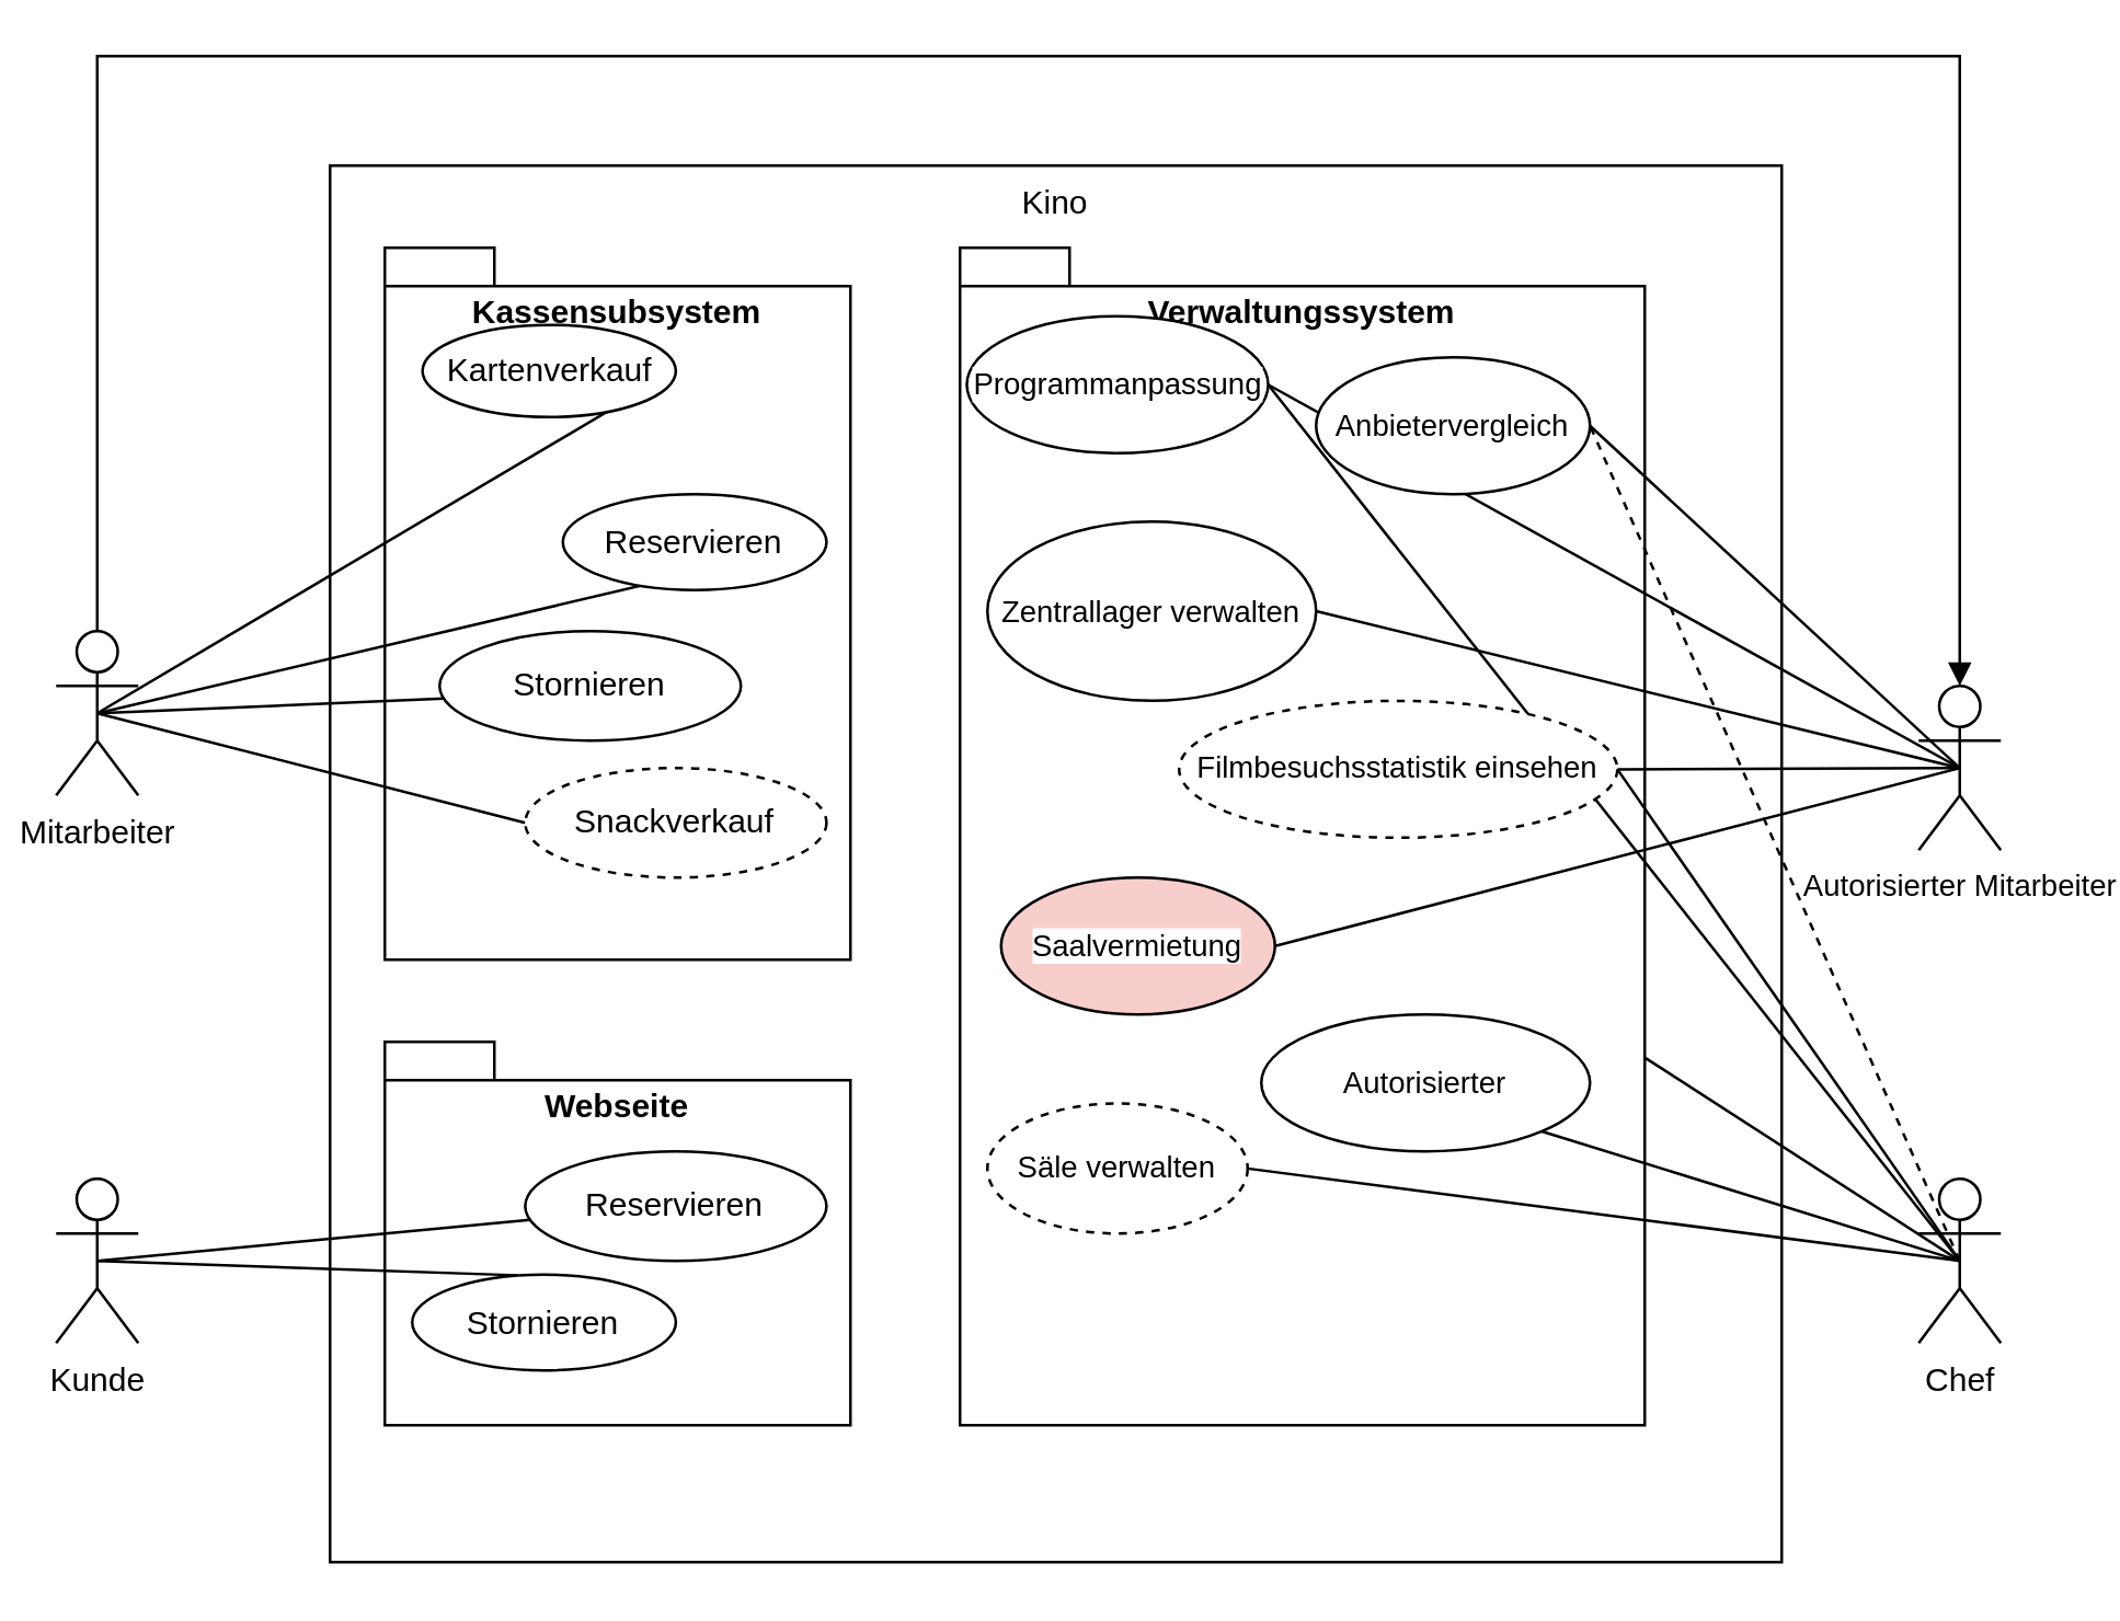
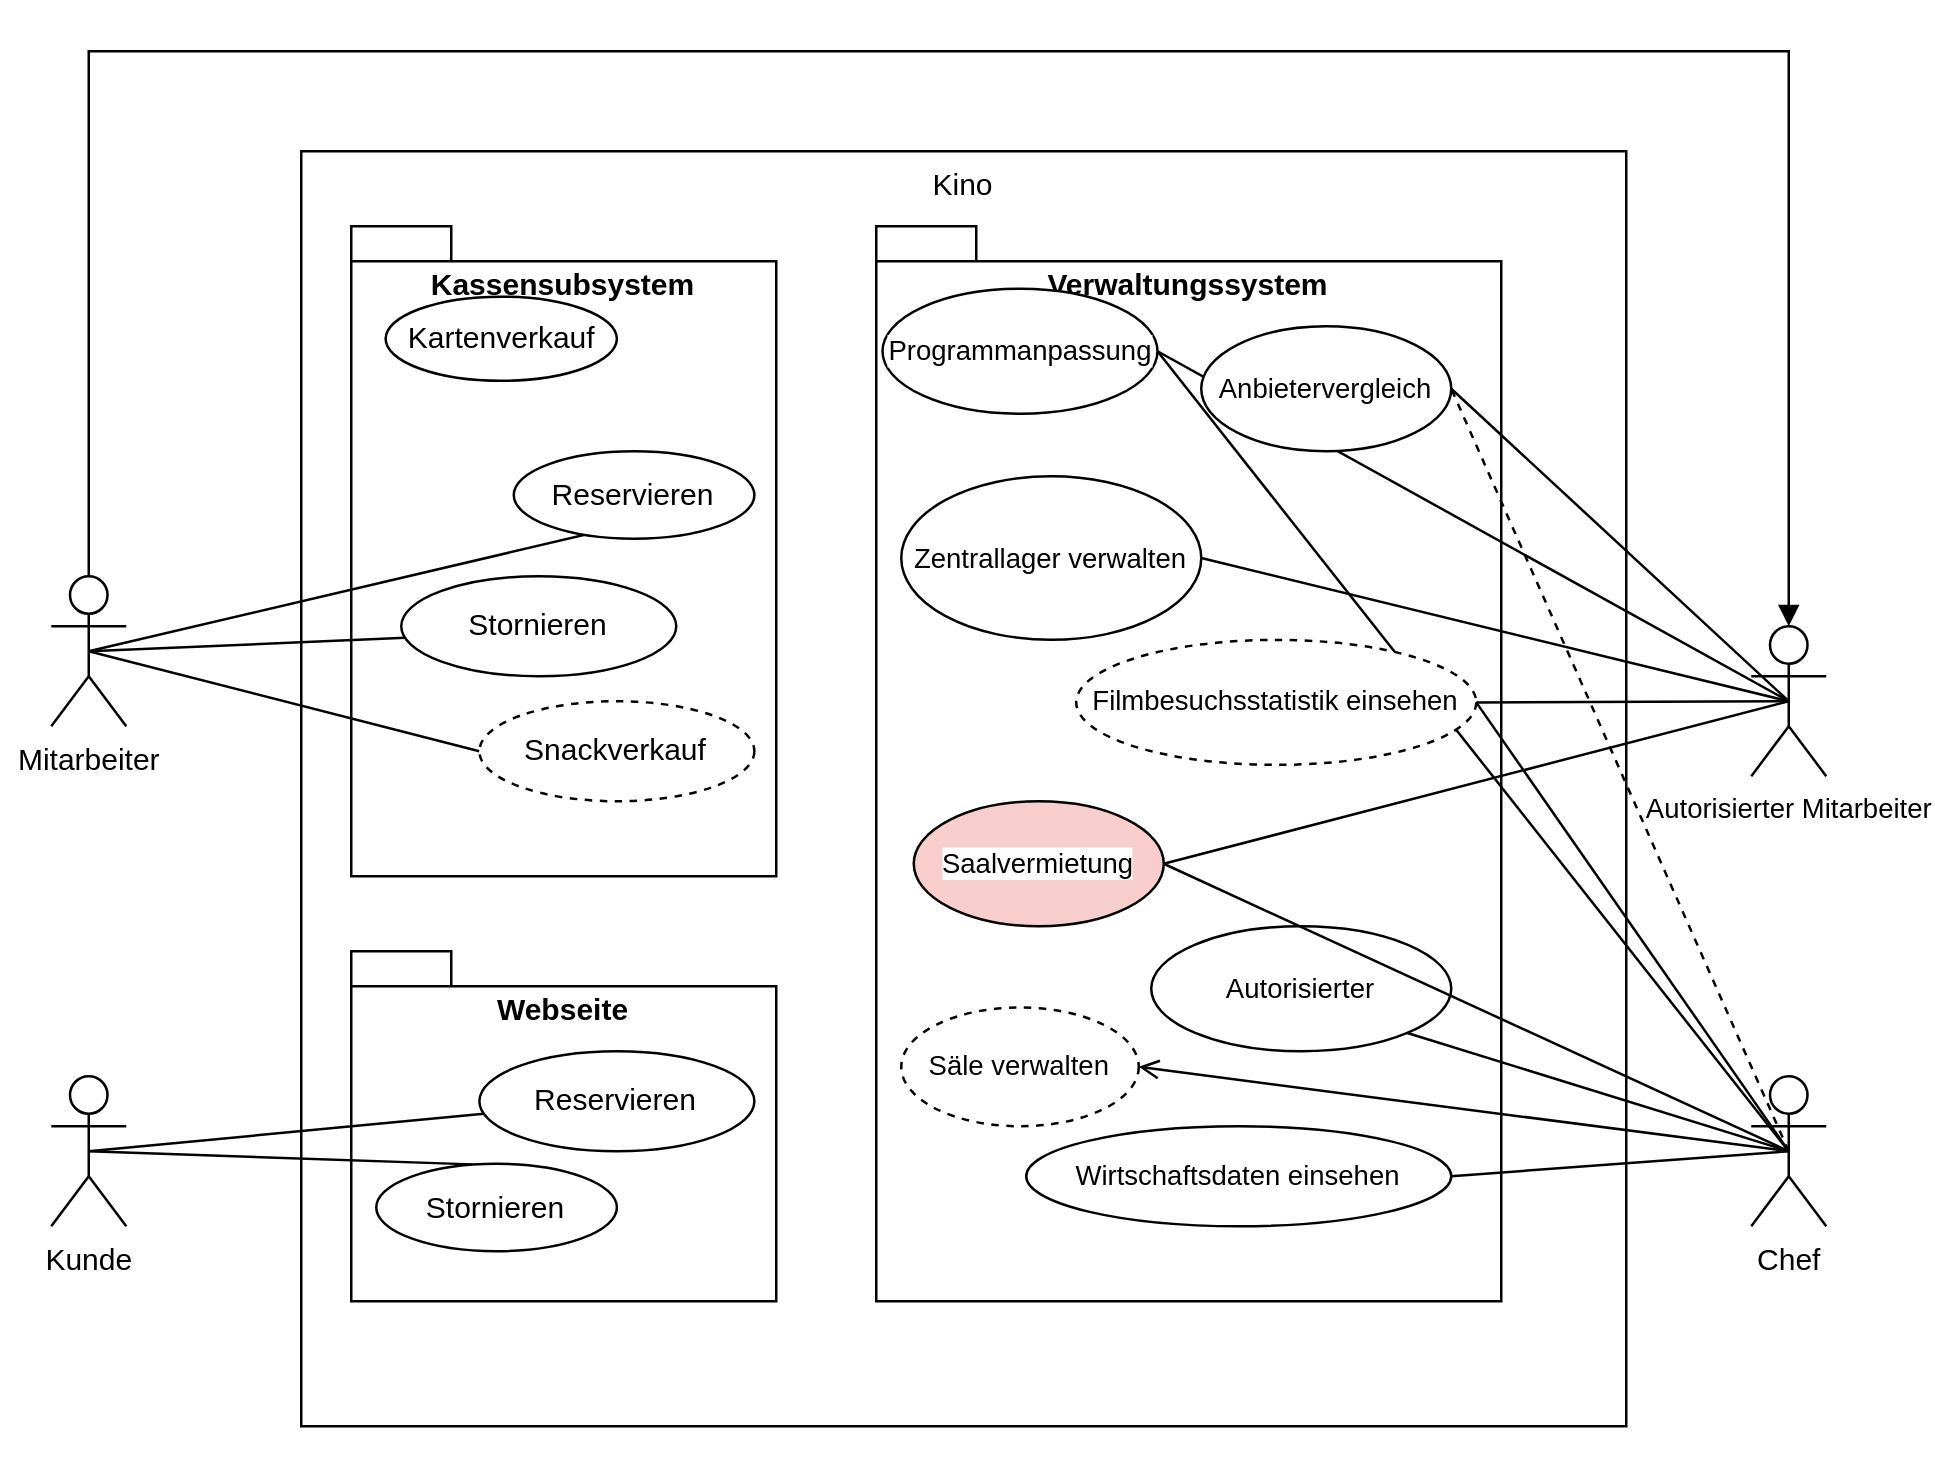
  <mxCell id="0" />
  <mxCell id="1" parent="0" />
  <mxCell id="2" style="edgeStyle=orthogonalEdgeStyle;rounded=0;orthogonalLoop=1;jettySize=auto;html=1;exitX=0.5;exitY=0;exitDx=0;exitDy=0;exitPerimeter=0;strokeColor=default;align=center;verticalAlign=middle;fontFamily=Helvetica;fontSize=11;fontColor=default;labelBackgroundColor=default;endArrow=block;endFill=1;entryX=0.5;entryY=0;entryDx=0;entryDy=0;entryPerimeter=0;" edge="1" parent="1" source="19" target="17"><mxGeometry relative="1" as="geometry"><mxPoint x="715" y="280" as="targetPoint" /><mxPoint x="35" y="180" as="sourcePoint" /><Array as="points"><mxPoint x="35" y="20" /><mxPoint x="715" y="20" /></Array></mxGeometry></mxCell>
  <mxCell id="3" value="Kino" style="html=1;whiteSpace=wrap;verticalAlign=top;" vertex="1" parent="1"><mxGeometry x="120" y="60" width="530" height="510" as="geometry" /></mxCell>
  <mxCell id="4" value="Kassensubsystem" style="shape=folder;fontStyle=1;spacingTop=10;tabWidth=40;tabHeight=14;tabPosition=left;html=1;whiteSpace=wrap;verticalAlign=top;" vertex="1" parent="1"><mxGeometry x="140" y="90" width="170" height="260" as="geometry" /></mxCell>
  <mxCell id="5" value="Kunde" style="shape=umlActor;verticalLabelPosition=bottom;verticalAlign=top;html=1;" vertex="1" parent="1"><mxGeometry x="20" y="430" width="30" height="60" as="geometry" /></mxCell>
  <mxCell id="6" value="Chef" style="shape=umlActor;verticalLabelPosition=bottom;verticalAlign=top;html=1;" vertex="1" parent="1"><mxGeometry x="700" y="430" width="30" height="60" as="geometry" /></mxCell>
  <mxCell id="7" value="Webseite" style="shape=folder;fontStyle=1;spacingTop=10;tabWidth=40;tabHeight=14;tabPosition=left;html=1;whiteSpace=wrap;verticalAlign=top;" vertex="1" parent="1"><mxGeometry x="140" y="380" width="170" height="140" as="geometry" /></mxCell>
  <mxCell id="8" value="Reservieren" style="ellipse;whiteSpace=wrap;html=1;" vertex="1" parent="1"><mxGeometry x="191.25" y="420" width="110" height="40" as="geometry" /></mxCell>
  <mxCell id="9" value="Stornieren" style="ellipse;whiteSpace=wrap;html=1;" vertex="1" parent="1"><mxGeometry x="150" y="465" width="96.25" height="35" as="geometry" /></mxCell>
  <mxCell id="10" style="edgeStyle=none;rounded=0;orthogonalLoop=1;jettySize=auto;html=1;exitX=0.5;exitY=0.5;exitDx=0;exitDy=0;exitPerimeter=0;entryX=0.398;entryY=0.007;entryDx=0;entryDy=0;strokeColor=default;align=center;verticalAlign=middle;fontFamily=Helvetica;fontSize=11;fontColor=default;labelBackgroundColor=default;endArrow=none;endFill=0;entryPerimeter=0;" edge="1" parent="1" source="5" target="9"><mxGeometry relative="1" as="geometry" /></mxCell>
  <mxCell id="11" style="edgeStyle=none;rounded=0;orthogonalLoop=1;jettySize=auto;html=1;exitX=0.5;exitY=0.5;exitDx=0;exitDy=0;exitPerimeter=0;strokeColor=default;align=center;verticalAlign=middle;fontFamily=Helvetica;fontSize=11;fontColor=default;labelBackgroundColor=default;endArrow=none;endFill=0;" edge="1" parent="1" source="5" target="8"><mxGeometry relative="1" as="geometry" /></mxCell>
  <mxCell id="12" style="edgeStyle=none;rounded=0;orthogonalLoop=1;jettySize=auto;html=1;exitX=0.5;exitY=0.5;exitDx=0;exitDy=0;exitPerimeter=0;entryX=1;entryY=0.5;entryDx=0;entryDy=0;strokeColor=default;align=center;verticalAlign=middle;fontFamily=Helvetica;fontSize=11;fontColor=default;labelBackgroundColor=default;endArrow=none;endFill=0;" edge="1" parent="1" source="19" target="25"><mxGeometry relative="1" as="geometry" /></mxCell>
- <mxCell id="13" style="rounded=0;orthogonalLoop=1;jettySize=auto;html=1;exitX=0.5;exitY=0.5;exitDx=0;exitDy=0;exitPerimeter=0;entryX=1;entryY=0.5;entryDx=0;entryDy=0;endArrow=none;endFill=0;" edge="1" parent="1" source="19" target="24"><mxGeometry relative="1" as="geometry" /></mxCell>
  <mxCell id="14" style="edgeStyle=none;rounded=0;orthogonalLoop=1;jettySize=auto;html=1;exitX=0.5;exitY=0.5;exitDx=0;exitDy=0;exitPerimeter=0;entryX=1;entryY=0.5;entryDx=0;entryDy=0;strokeColor=default;align=center;verticalAlign=middle;fontFamily=Helvetica;fontSize=11;fontColor=default;labelBackgroundColor=default;endArrow=none;endFill=0;" edge="1" parent="1" source="19" target="23"><mxGeometry relative="1" as="geometry" /></mxCell>
  <mxCell id="15" value="Verwaltungssystem" style="shape=folder;fontStyle=1;spacingTop=10;tabWidth=40;tabHeight=14;tabPosition=left;html=1;whiteSpace=wrap;verticalAlign=top;" vertex="1" parent="1"><mxGeometry x="350" y="90" width="250" height="430" as="geometry" /></mxCell>
  <mxCell id="16" style="edgeStyle=none;rounded=0;orthogonalLoop=1;jettySize=auto;html=1;exitX=0.5;exitY=0.5;exitDx=0;exitDy=0;exitPerimeter=0;entryX=1;entryY=0.5;entryDx=0;entryDy=0;strokeColor=default;align=center;verticalAlign=middle;fontFamily=Helvetica;fontSize=11;fontColor=default;labelBackgroundColor=default;endArrow=none;endFill=0;" edge="1" parent="1" source="17" target="41"><mxGeometry relative="1" as="geometry" /></mxCell>
  <mxCell id="17" value="Autorisierter Mitarbeiter" style="shape=umlActor;verticalLabelPosition=bottom;verticalAlign=top;html=1;fontFamily=Helvetica;fontSize=11;fontColor=default;labelBackgroundColor=default;" vertex="1" parent="1"><mxGeometry x="700" y="250" width="30" height="60" as="geometry" /></mxCell>
  <mxCell id="18" style="edgeStyle=none;rounded=0;orthogonalLoop=1;jettySize=auto;html=1;exitX=0.5;exitY=0.5;exitDx=0;exitDy=0;exitPerimeter=0;entryX=0;entryY=0.5;entryDx=0;entryDy=0;strokeColor=default;align=center;verticalAlign=middle;fontFamily=Helvetica;fontSize=11;fontColor=default;labelBackgroundColor=default;endArrow=none;endFill=0;" edge="1" parent="1" source="19" target="37"><mxGeometry relative="1" as="geometry" /></mxCell>
  <mxCell id="19" value="Mitarbeiter" style="shape=umlActor;verticalLabelPosition=bottom;verticalAlign=top;html=1;" vertex="1" parent="1"><mxGeometry x="20" y="230" width="30" height="60" as="geometry" /></mxCell>
  <mxCell id="20" style="edgeStyle=none;rounded=0;orthogonalLoop=1;jettySize=auto;html=1;exitX=1;exitY=0.5;exitDx=0;exitDy=0;entryX=0.5;entryY=0.5;entryDx=0;entryDy=0;entryPerimeter=0;strokeColor=default;align=center;verticalAlign=middle;fontFamily=Helvetica;fontSize=11;fontColor=default;labelBackgroundColor=default;endArrow=none;endFill=0;" edge="1" parent="1" source="26" target="17"><mxGeometry relative="1" as="geometry" /></mxCell>
  <mxCell id="21" style="edgeStyle=none;rounded=0;orthogonalLoop=1;jettySize=auto;html=1;exitX=1;exitY=0.5;exitDx=0;exitDy=0;entryX=0.5;entryY=0.5;entryDx=0;entryDy=0;entryPerimeter=0;strokeColor=default;align=center;verticalAlign=middle;fontFamily=Helvetica;fontSize=11;fontColor=default;labelBackgroundColor=default;endArrow=none;endFill=0;" edge="1" parent="1" source="34" target="17"><mxGeometry relative="1" as="geometry" /></mxCell>
+ <mxCell id="22" style="edgeStyle=none;rounded=0;orthogonalLoop=1;jettySize=auto;html=1;exitX=1;exitY=0.5;exitDx=0;exitDy=0;entryX=0.5;entryY=0.5;entryDx=0;entryDy=0;entryPerimeter=0;strokeColor=default;align=center;verticalAlign=middle;fontFamily=Helvetica;fontSize=11;fontColor=default;labelBackgroundColor=default;endArrow=none;endFill=0;" edge="1" parent="1" source="27" target="6"><mxGeometry relative="1" as="geometry" /></mxCell>
  <mxCell id="23" value="Reservieren" style="ellipse;whiteSpace=wrap;html=1;" vertex="1" parent="1"><mxGeometry x="205" y="180" width="96.25" height="35" as="geometry" /></mxCell>
  <mxCell id="24" value="Kartenverkauf" style="ellipse;whiteSpace=wrap;html=1;" vertex="1" parent="1"><mxGeometry x="153.75" y="118.18" width="92.5" height="33.64" as="geometry" /></mxCell>
  <mxCell id="25" value="Stornieren" style="ellipse;whiteSpace=wrap;html=1;" vertex="1" parent="1"><mxGeometry x="160" y="230" width="110" height="40" as="geometry" /></mxCell>
  <mxCell id="26" value="Programmanpassung" style="ellipse;whiteSpace=wrap;html=1;fontFamily=Helvetica;fontSize=11;fontColor=default;labelBackgroundColor=default;" vertex="1" parent="1"><mxGeometry x="352.5" y="115" width="110" height="50" as="geometry" /></mxCell>
+ <mxCell id="27" value="Wirtschaftsdaten einsehen" style="ellipse;whiteSpace=wrap;html=1;fontFamily=Helvetica;fontSize=11;fontColor=default;labelBackgroundColor=default;" vertex="1" parent="1"><mxGeometry x="410" y="450" width="170" height="40" as="geometry" /></mxCell>
  <mxCell id="28" value="Säle verwalten" style="ellipse;whiteSpace=wrap;html=1;fontFamily=Helvetica;fontSize=11;fontColor=default;labelBackgroundColor=default;dashed=1;" vertex="1" parent="1"><mxGeometry x="360" y="402.5" width="95" height="47.5" as="geometry" /></mxCell>
- <mxCell id="29" style="edgeStyle=none;rounded=0;orthogonalLoop=1;jettySize=auto;html=1;exitX=0.5;exitY=0.5;exitDx=0;exitDy=0;exitPerimeter=0;entryX=1;entryY=0.5;entryDx=0;entryDy=0;strokeColor=default;align=center;verticalAlign=middle;fontFamily=Helvetica;fontSize=11;fontColor=default;labelBackgroundColor=default;endArrow=none;endFill=0;" edge="1" parent="1" source="6" target="28"><mxGeometry relative="1" as="geometry" /></mxCell>
+ <mxCell id="29" style="edgeStyle=none;rounded=0;orthogonalLoop=1;jettySize=auto;html=1;exitX=0.5;exitY=0.5;exitDx=0;exitDy=0;exitPerimeter=0;entryX=1;entryY=0.5;entryDx=0;entryDy=0;strokeColor=default;align=center;verticalAlign=middle;fontFamily=Helvetica;fontSize=11;fontColor=default;labelBackgroundColor=default;endArrow=open;endFill=0;" edge="1" parent="1" source="6" target="28"><mxGeometry relative="1" as="geometry" /></mxCell>
  <mxCell id="30" value="Autorisierter" style="ellipse;whiteSpace=wrap;html=1;fontFamily=Helvetica;fontSize=11;fontColor=default;labelBackgroundColor=default;" vertex="1" parent="1"><mxGeometry x="460" y="370" width="120" height="50" as="geometry" /></mxCell>
  <mxCell id="31" style="edgeStyle=none;rounded=0;orthogonalLoop=1;jettySize=auto;html=1;exitX=0.5;exitY=0.5;exitDx=0;exitDy=0;exitPerimeter=0;entryX=1;entryY=1;entryDx=0;entryDy=0;strokeColor=default;align=center;verticalAlign=middle;fontFamily=Helvetica;fontSize=11;fontColor=default;labelBackgroundColor=default;endArrow=none;endFill=0;" edge="1" parent="1" source="6" target="30"><mxGeometry relative="1" as="geometry" /></mxCell>
  <mxCell id="32" style="edgeStyle=none;rounded=0;orthogonalLoop=1;jettySize=auto;html=1;exitX=0.5;exitY=0.5;exitDx=0;exitDy=0;exitPerimeter=0;entryX=1;entryY=0.5;entryDx=0;entryDy=0;strokeColor=default;align=center;verticalAlign=middle;fontFamily=Helvetica;fontSize=11;fontColor=default;labelBackgroundColor=default;endArrow=none;endFill=0;" edge="1" parent="1" source="6" target="26"><mxGeometry relative="1" as="geometry" /></mxCell>
  <mxCell id="33" style="edgeStyle=none;rounded=0;orthogonalLoop=1;jettySize=auto;html=1;exitX=0.5;exitY=0.5;exitDx=0;exitDy=0;exitPerimeter=0;entryX=1;entryY=0.5;entryDx=0;entryDy=0;strokeColor=default;align=center;verticalAlign=middle;fontFamily=Helvetica;fontSize=11;fontColor=default;labelBackgroundColor=default;endArrow=none;endFill=0;dashed=1;" edge="1" parent="1" source="6" target="34"><mxGeometry relative="1" as="geometry" /></mxCell>
  <mxCell id="34" value="Anbietervergleich" style="ellipse;whiteSpace=wrap;html=1;fontFamily=Helvetica;fontSize=11;fontColor=default;labelBackgroundColor=default;" vertex="1" parent="1"><mxGeometry x="480" y="130" width="100" height="50" as="geometry" /></mxCell>
  <mxCell id="35" style="edgeStyle=none;rounded=0;orthogonalLoop=1;jettySize=auto;html=1;exitX=0.5;exitY=0.5;exitDx=0;exitDy=0;exitPerimeter=0;entryX=1;entryY=0.5;entryDx=0;entryDy=0;strokeColor=default;align=center;verticalAlign=middle;fontFamily=Helvetica;fontSize=11;fontColor=default;labelBackgroundColor=default;endArrow=none;endFill=0;" edge="1" parent="1" source="17" target="40"><mxGeometry relative="1" as="geometry" /></mxCell>
- <mxCell id="36" style="edgeStyle=none;rounded=0;orthogonalLoop=1;jettySize=auto;html=1;exitX=0.5;exitY=0.5;exitDx=0;exitDy=0;exitPerimeter=0;strokeColor=default;align=center;verticalAlign=middle;fontFamily=Helvetica;fontSize=11;fontColor=default;labelBackgroundColor=default;endArrow=none;endFill=0;" edge="1" parent="1" source="6" target="15"><mxGeometry relative="1" as="geometry" /></mxCell>
+ <mxCell id="36" style="edgeStyle=none;rounded=0;orthogonalLoop=1;jettySize=auto;html=1;exitX=0.5;exitY=0.5;exitDx=0;exitDy=0;exitPerimeter=0;entryX=1;entryY=0.5;entryDx=0;entryDy=0;strokeColor=default;align=center;verticalAlign=middle;fontFamily=Helvetica;fontSize=11;fontColor=default;labelBackgroundColor=default;endArrow=none;endFill=0;" edge="1" parent="1" source="6" target="40"><mxGeometry relative="1" as="geometry" /></mxCell>
  <mxCell id="37" value="Snackverkauf" style="ellipse;whiteSpace=wrap;html=1;dashed=1;" vertex="1" parent="1"><mxGeometry x="191.25" y="280" width="110" height="40" as="geometry" /></mxCell>
  <mxCell id="38" value="Zentrallager verwalten" style="ellipse;whiteSpace=wrap;html=1;fontFamily=Helvetica;fontSize=11;fontColor=default;labelBackgroundColor=default;" vertex="1" parent="1"><mxGeometry x="360" y="190" width="120" height="65.45" as="geometry" /></mxCell>
  <mxCell id="39" style="edgeStyle=none;rounded=0;orthogonalLoop=1;jettySize=auto;html=1;exitX=1;exitY=0.5;exitDx=0;exitDy=0;entryX=0.5;entryY=0.5;entryDx=0;entryDy=0;entryPerimeter=0;strokeColor=default;align=center;verticalAlign=middle;fontFamily=Helvetica;fontSize=11;fontColor=default;labelBackgroundColor=default;endArrow=none;endFill=0;" edge="1" parent="1" source="38" target="17"><mxGeometry relative="1" as="geometry" /></mxCell>
  <mxCell id="40" value="Saalvermietung" style="ellipse;whiteSpace=wrap;html=1;fontFamily=Helvetica;fontSize=11;fontColor=default;labelBackgroundColor=default;fillColor=#f8cecc;" vertex="1" parent="1"><mxGeometry x="365" y="320" width="100" height="50" as="geometry" /></mxCell>
  <mxCell id="41" value="Filmbesuchsstatistik einsehen" style="ellipse;whiteSpace=wrap;html=1;fontFamily=Helvetica;fontSize=11;fontColor=default;labelBackgroundColor=default;dashed=1;" vertex="1" parent="1"><mxGeometry x="430" y="255.45" width="160" height="50" as="geometry" /></mxCell>
  <mxCell id="42" style="edgeStyle=none;rounded=0;orthogonalLoop=1;jettySize=auto;html=1;exitX=0.5;exitY=0.5;exitDx=0;exitDy=0;exitPerimeter=0;entryX=1;entryY=0.5;entryDx=0;entryDy=0;strokeColor=default;align=center;verticalAlign=middle;fontFamily=Helvetica;fontSize=11;fontColor=default;labelBackgroundColor=default;endArrow=none;endFill=0;" edge="1" parent="1" source="6" target="41"><mxGeometry relative="1" as="geometry" /></mxCell>
